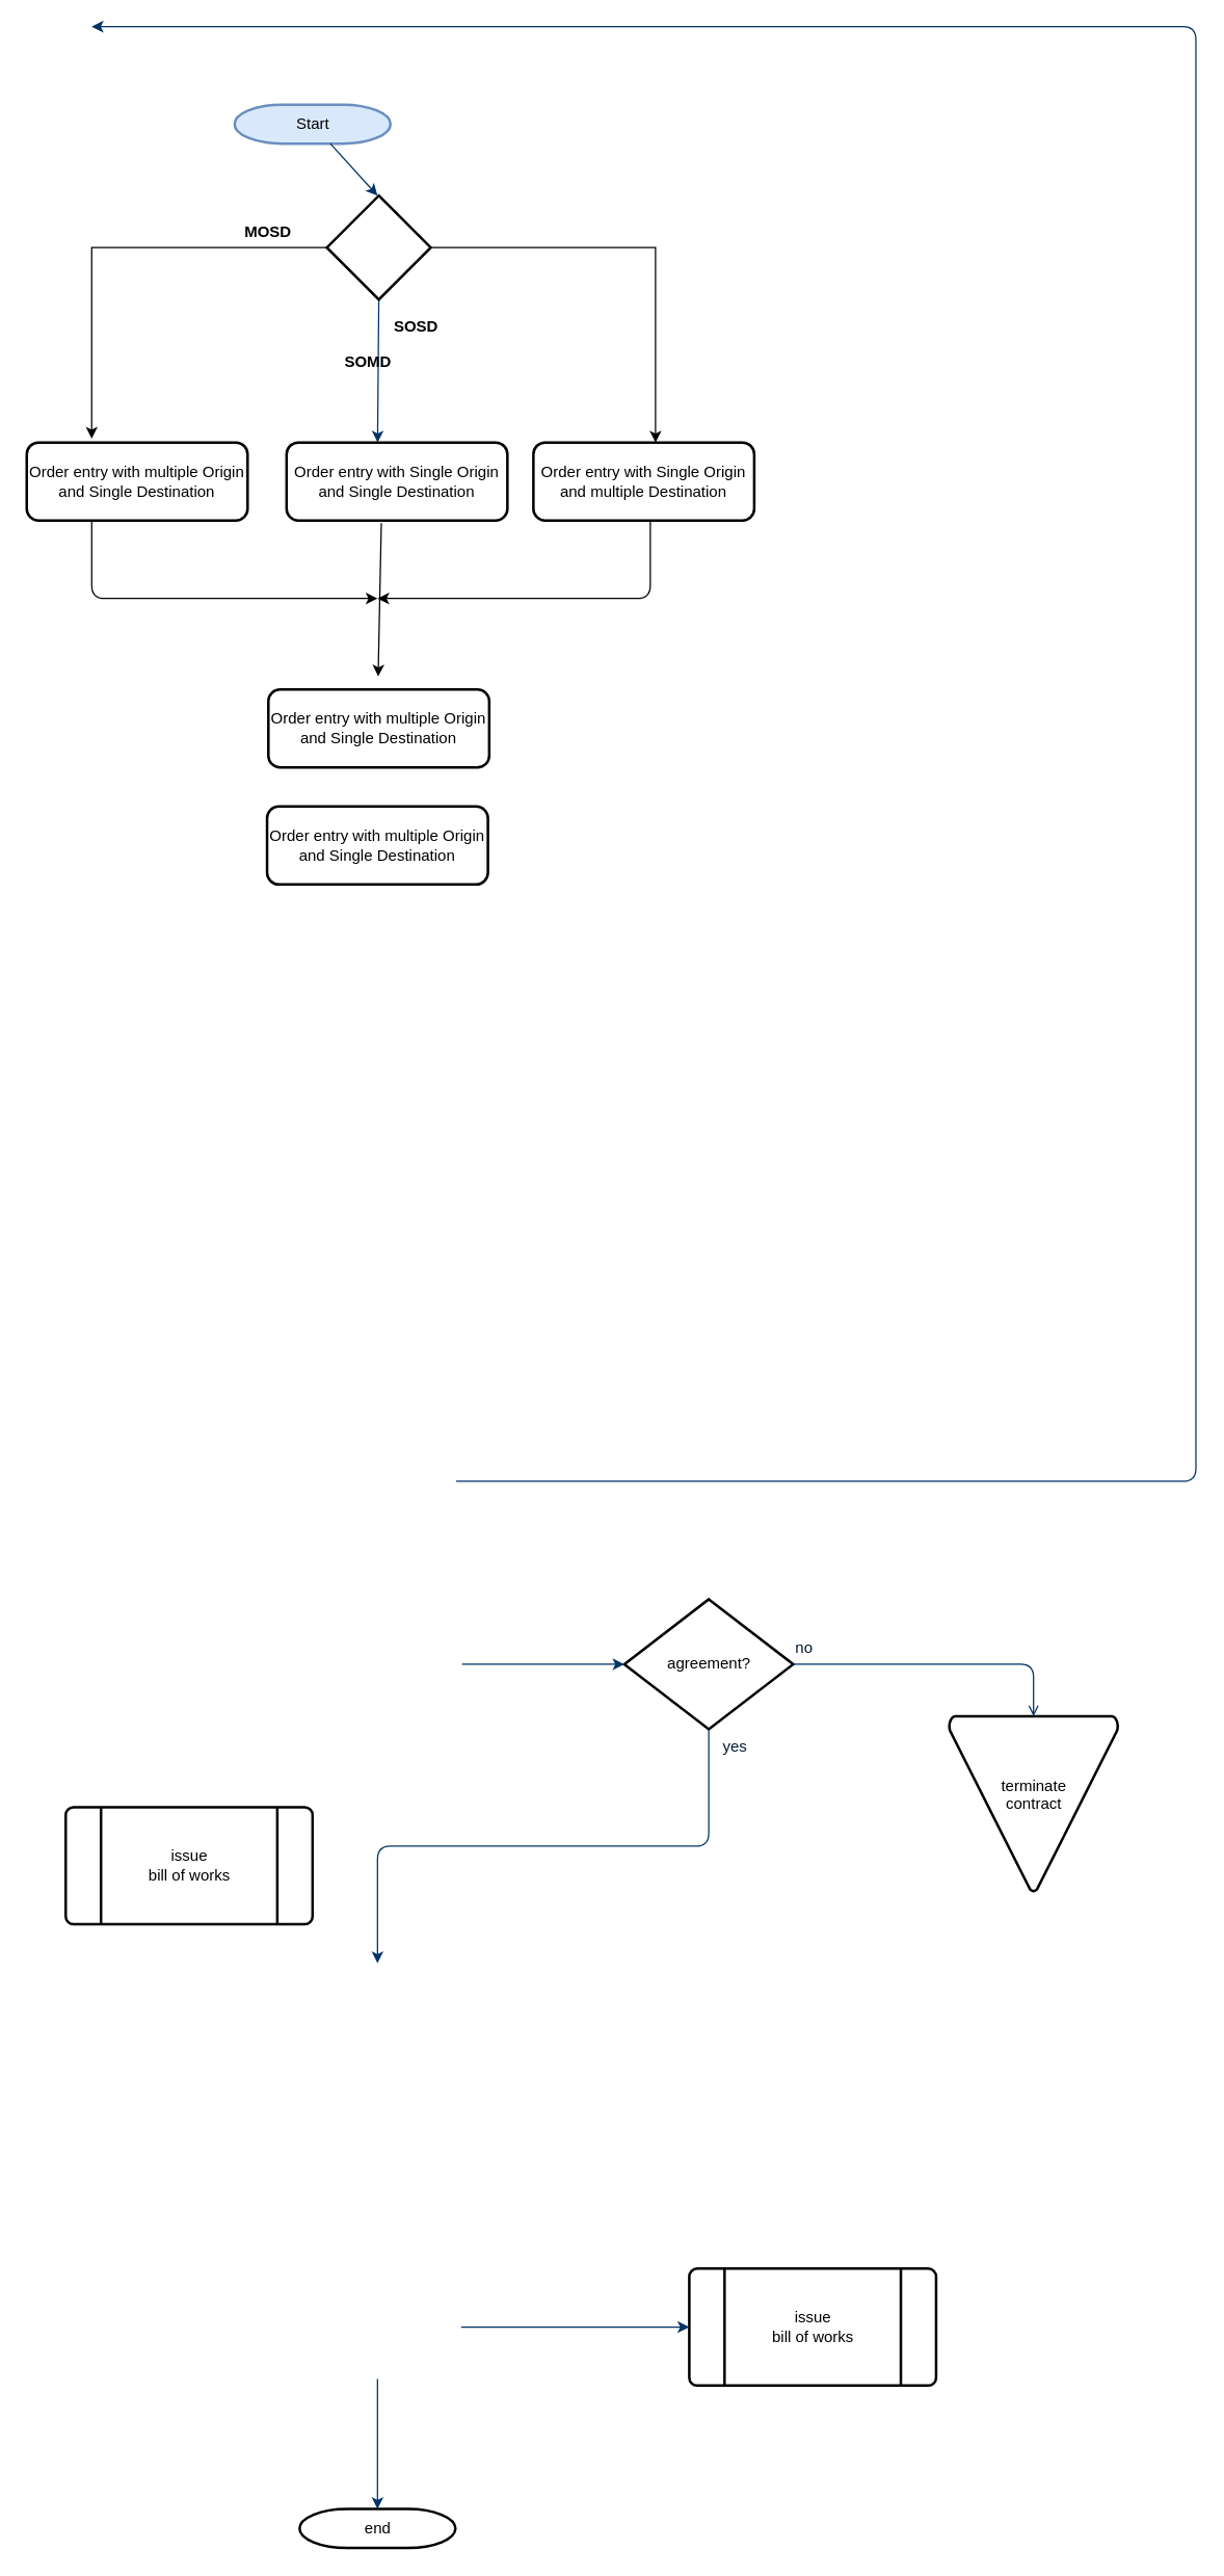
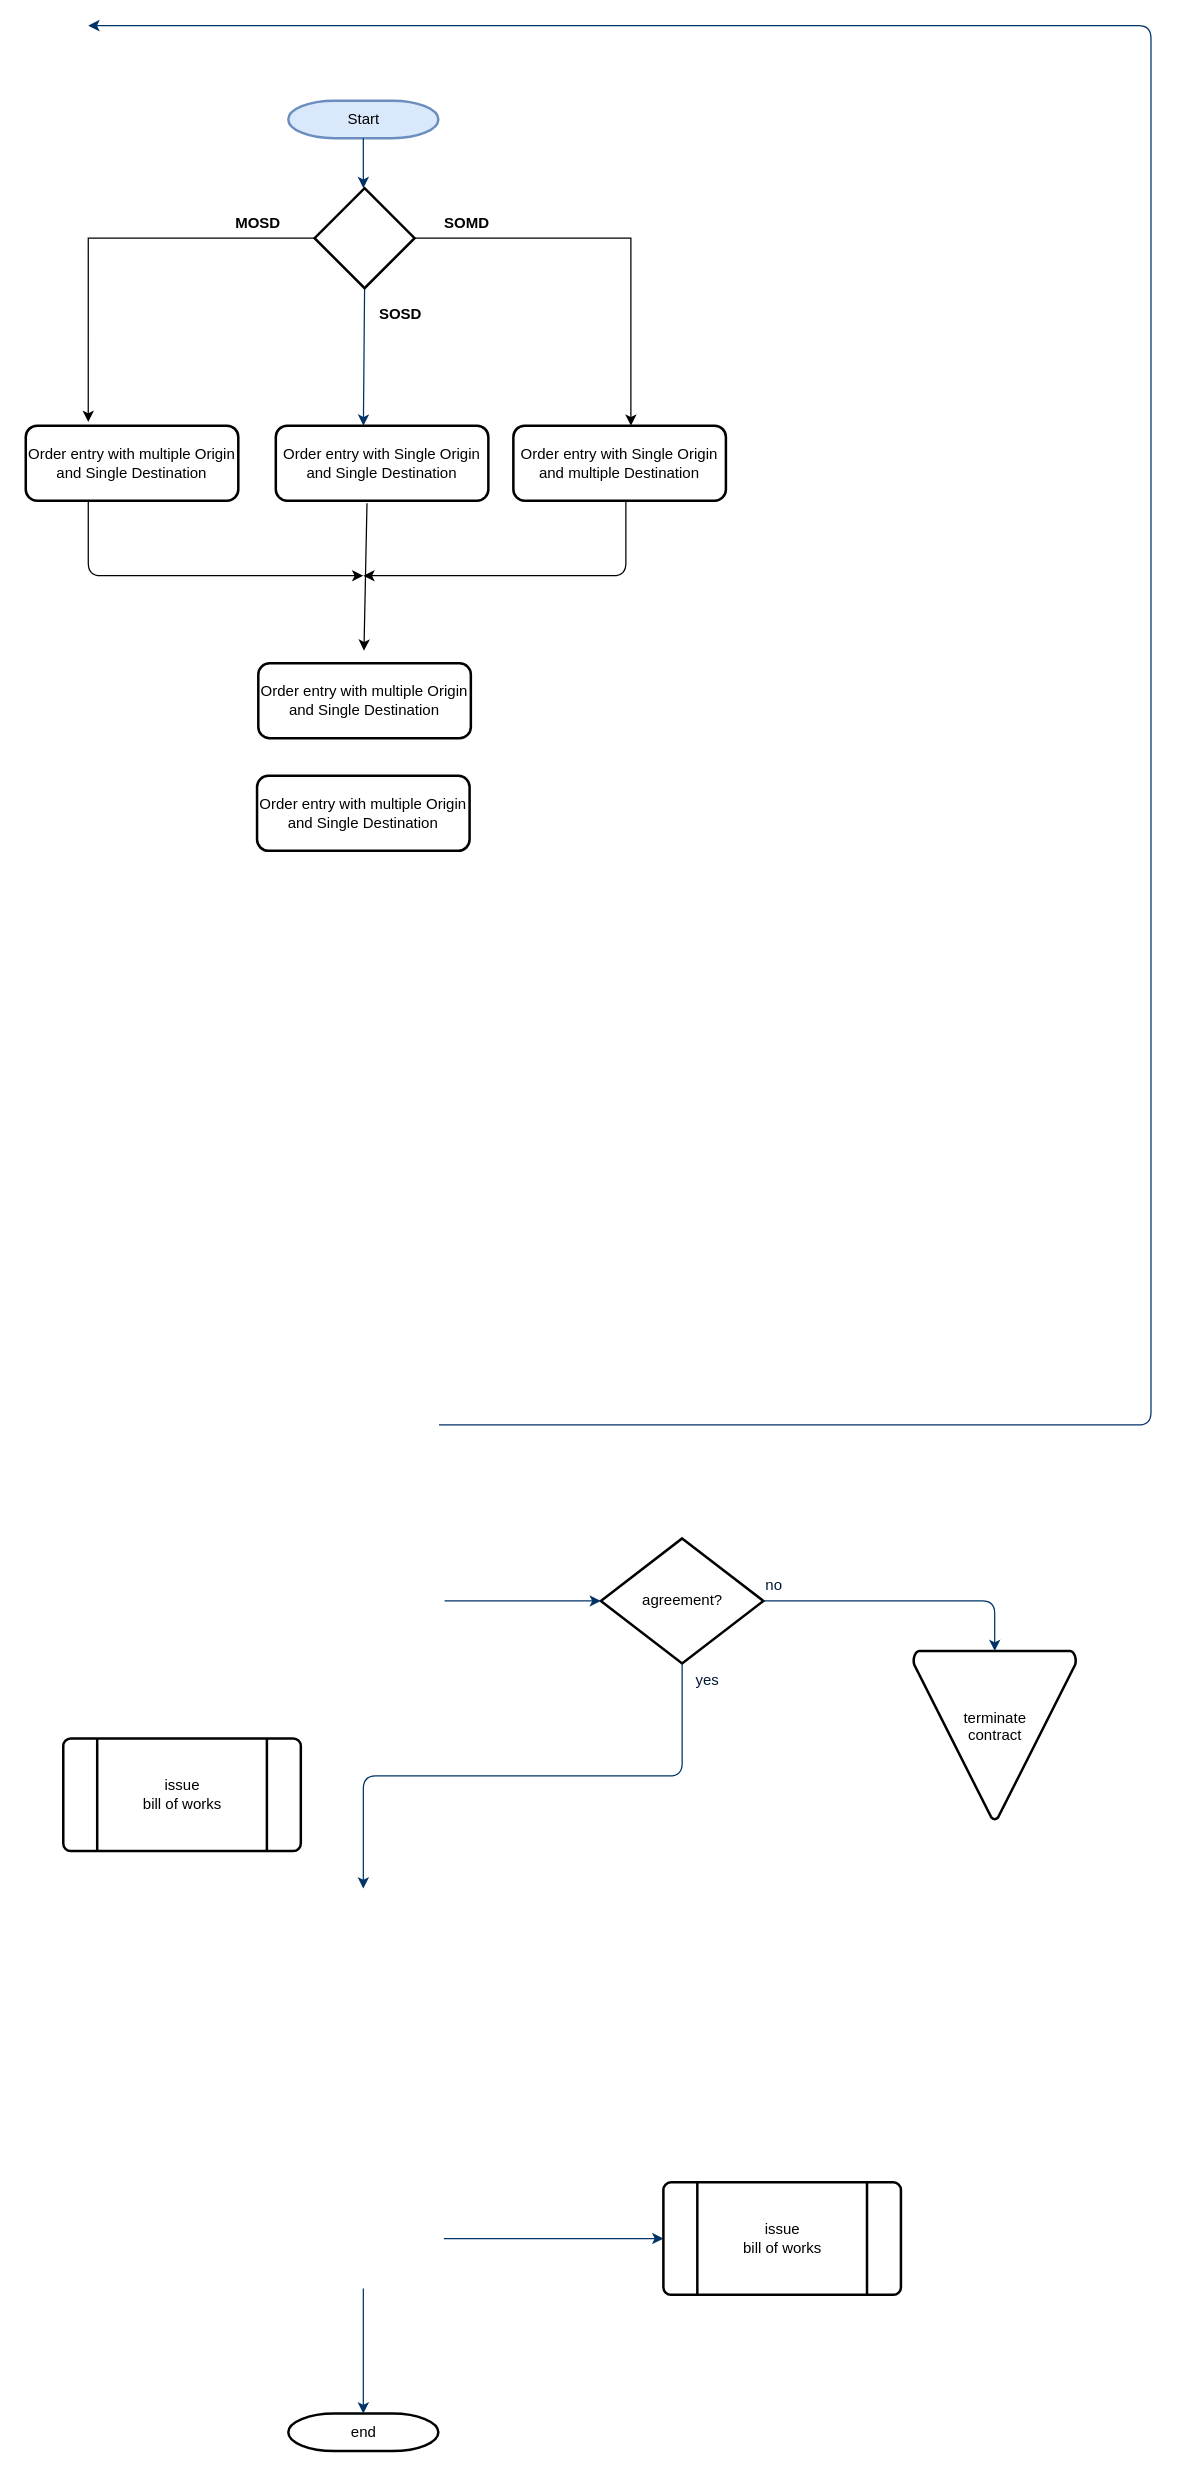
  <mxCell id="0" />
  <mxCell id="1" parent="0" />
- <mxCell id="2" value="Start" style="shape=mxgraph.flowchart.terminator;strokeWidth=2;gradientDirection=north;fontStyle=0;html=1;fillColor=#dae8fc;strokeColor=#6c8ebf;" parent="1" vertex="1"><mxGeometry x="180" y="80" width="120" height="30" as="geometry" /></mxCell>
+ <mxCell id="2" value="Start" style="shape=mxgraph.flowchart.terminator;strokeWidth=2;gradientDirection=north;fontStyle=0;html=1;fillColor=#dae8fc;strokeColor=#6c8ebf;" parent="1" vertex="1"><mxGeometry x="230" y="80" width="120" height="30" as="geometry" /></mxCell>
  <mxCell id="3" style="fontStyle=1;strokeColor=#003366;strokeWidth=1;html=1;" parent="1" source="2" edge="1"><mxGeometry relative="1" as="geometry"><mxPoint x="290" y="150" as="targetPoint" /></mxGeometry></mxCell>
  <mxCell id="4" style="fontStyle=1;strokeColor=#003366;strokeWidth=1;html=1;exitX=0.5;exitY=1;exitDx=0;exitDy=0;entryX=0.412;entryY=0;entryDx=0;entryDy=0;entryPerimeter=0;" parent="1" target="24" edge="1" source="19"><mxGeometry relative="1" as="geometry"><mxPoint x="289.5" y="270" as="sourcePoint" /><mxPoint x="290" y="330" as="targetPoint" /></mxGeometry></mxCell>
  <mxCell id="5" value="agreement?" style="shape=mxgraph.flowchart.decision;strokeWidth=2;gradientColor=none;gradientDirection=north;fontStyle=0;html=1;" parent="1" vertex="1"><mxGeometry x="480" y="1230" width="130" height="100" as="geometry" /></mxCell>
  <mxCell id="6" value="" style="edgeStyle=elbowEdgeStyle;elbow=horizontal;exitX=1;exitY=0.5;exitPerimeter=0;entryX=0;entryY=0.5;entryPerimeter=0;fontStyle=1;strokeColor=#003366;strokeWidth=1;html=1;" parent="1" target="5" edge="1"><mxGeometry width="100" height="100" as="geometry"><mxPoint x="355" y="1280" as="sourcePoint" /><mxPoint x="70" as="targetPoint" y="20" /></mxGeometry></mxCell>
  <mxCell id="7" value="terminate&#10;contract&#10;" style="shape=mxgraph.flowchart.merge_or_storage;strokeWidth=2;gradientColor=none;gradientDirection=north;fontStyle=0;html=1;" parent="1" vertex="1"><mxGeometry x="730" y="1320" width="130" height="135" as="geometry" /></mxCell>
- <mxCell id="8" value="" style="edgeStyle=elbowEdgeStyle;elbow=vertical;exitX=1;exitY=0.5;exitPerimeter=0;entryX=0.5;entryY=0;entryPerimeter=0;fontStyle=1;strokeColor=#003366;strokeWidth=1;html=1;endArrow=open;" parent="1" source="5" target="7" edge="1"><mxGeometry width="100" height="100" as="geometry"><mxPoint y="120" as="sourcePoint" x="-30" /><mxPoint x="70" as="targetPoint" y="20" /><Array as="points"><mxPoint x="710" y="1280" /></Array></mxGeometry></mxCell>
+ <mxCell id="8" value="" style="edgeStyle=elbowEdgeStyle;elbow=vertical;exitX=1;exitY=0.5;exitPerimeter=0;entryX=0.5;entryY=0;entryPerimeter=0;fontStyle=1;strokeColor=#003366;strokeWidth=1;html=1;" parent="1" source="5" target="7" edge="1"><mxGeometry width="100" height="100" as="geometry"><mxPoint y="120" as="sourcePoint" x="-30" /><mxPoint x="70" as="targetPoint" y="20" /><Array as="points"><mxPoint x="710" y="1280" /></Array></mxGeometry></mxCell>
  <mxCell id="9" value="" style="edgeStyle=elbowEdgeStyle;elbow=vertical;exitX=0.5;exitY=1;exitPerimeter=0;entryX=0.5;entryY=0;entryPerimeter=0;fontStyle=1;strokeColor=#003366;strokeWidth=1;html=1;" parent="1" source="5" edge="1"><mxGeometry width="100" height="100" as="geometry"><mxPoint y="120" as="sourcePoint" x="-30" /><mxPoint x="290" y="1510" as="targetPoint" /></mxGeometry></mxCell>
  <mxCell id="10" value="issue&#10;bill of works" style="shape=mxgraph.flowchart.predefined_process;strokeWidth=2;gradientColor=none;gradientDirection=north;fontStyle=0;html=1;" parent="1" vertex="1"><mxGeometry x="530" y="1745" width="190" height="90" as="geometry" /></mxCell>
  <mxCell id="11" value="end" style="shape=mxgraph.flowchart.terminator;strokeWidth=2;gradientColor=none;gradientDirection=north;fontStyle=0;html=1;" parent="1" vertex="1"><mxGeometry x="230" y="1930" width="120" height="30" as="geometry" /></mxCell>
  <mxCell id="12" value="" style="edgeStyle=elbowEdgeStyle;elbow=vertical;exitX=0.5;exitY=1;exitPerimeter=0;entryX=0.5;entryY=0;entryPerimeter=0;fontStyle=1;strokeColor=#003366;strokeWidth=1;html=1;" parent="1" target="11" edge="1"><mxGeometry width="100" height="100" as="geometry"><mxPoint x="290" y="1830" as="sourcePoint" /><mxPoint x="70" as="targetPoint" y="20" /></mxGeometry></mxCell>
  <mxCell id="13" value="" style="edgeStyle=elbowEdgeStyle;elbow=vertical;exitX=0.905;exitY=0.5;exitPerimeter=0;entryX=0;entryY=0.5;entryPerimeter=0;fontStyle=1;strokeColor=#003366;strokeWidth=1;html=1;" parent="1" target="10" edge="1"><mxGeometry width="100" height="100" as="geometry"><mxPoint x="354.395" y="1790" as="sourcePoint" /><mxPoint x="70" as="targetPoint" y="20" /></mxGeometry></mxCell>
  <mxCell id="14" value="" style="edgeStyle=elbowEdgeStyle;elbow=horizontal;exitX=1;exitY=0.5;exitPerimeter=0;entryX=0.905;entryY=0.5;entryPerimeter=0;fontStyle=1;strokeColor=#003366;strokeWidth=1;html=1;" parent="1" edge="1"><mxGeometry width="100" height="100" as="geometry"><mxPoint x="350.5" y="1139.25" as="sourcePoint" /><mxPoint x="70" as="targetPoint" y="20" /><Array as="points"><mxPoint x="920" y="1340" /></Array></mxGeometry></mxCell>
  <mxCell id="15" value="yes" style="text;fontColor=#001933;fontStyle=0;html=1;strokeColor=none;gradientColor=none;fillColor=none;strokeWidth=2;align=center;" parent="1" vertex="1"><mxGeometry x="545" y="1330" width="40" height="26" as="geometry" /></mxCell>
  <mxCell id="16" value="no" style="text;fontColor=#001933;fontStyle=0;html=1;strokeColor=none;gradientColor=none;fillColor=none;strokeWidth=2;" parent="1" vertex="1"><mxGeometry x="610" y="1254" width="40" height="26" as="geometry" /></mxCell>
  <mxCell id="17" style="edgeStyle=orthogonalEdgeStyle;rounded=0;orthogonalLoop=1;jettySize=auto;html=1;exitX=1;exitY=0.5;exitDx=0;exitDy=0;entryX=0.553;entryY=0;entryDx=0;entryDy=0;entryPerimeter=0;" edge="1" parent="1" source="19" target="23"><mxGeometry relative="1" as="geometry"><mxPoint x="500" y="310" as="targetPoint" /></mxGeometry></mxCell>
  <mxCell id="18" style="edgeStyle=orthogonalEdgeStyle;rounded=0;orthogonalLoop=1;jettySize=auto;html=1;entryX=0.294;entryY=-0.05;entryDx=0;entryDy=0;entryPerimeter=0;" edge="1" parent="1" source="19" target="25"><mxGeometry relative="1" as="geometry"><mxPoint x="70" y="310" as="targetPoint" /></mxGeometry></mxCell>
  <mxCell id="19" value="" style="rhombus;whiteSpace=wrap;html=1;strokeWidth=2;" parent="1" vertex="1"><mxGeometry x="251" y="150" width="80" height="80" as="geometry" /></mxCell>
  <mxCell id="20" value="&lt;b&gt;SOSD&lt;/b&gt;" style="text;html=1;strokeColor=none;fillColor=none;align=center;verticalAlign=middle;whiteSpace=wrap;rounded=0;" vertex="1" parent="1"><mxGeometry x="300" y="241" width="40" height="20" as="geometry" /></mxCell>
- <mxCell id="21" value="&lt;b&gt;SOMD&lt;/b&gt;" style="text;html=1;strokeColor=none;fillColor=none;align=center;verticalAlign=middle;whiteSpace=wrap;rounded=0;" vertex="1" parent="1"><mxGeometry x="263" y="268" width="40" height="20" as="geometry" /></mxCell>
+ <mxCell id="21" value="&lt;b&gt;SOMD&lt;/b&gt;" style="text;html=1;strokeColor=none;fillColor=none;align=center;verticalAlign=middle;whiteSpace=wrap;rounded=0;" vertex="1" parent="1"><mxGeometry x="353" y="168" width="40" height="20" as="geometry" /></mxCell>
  <mxCell id="22" value="&lt;b&gt;MOSD&lt;/b&gt;" style="text;html=1;strokeColor=none;fillColor=none;align=center;verticalAlign=middle;whiteSpace=wrap;rounded=0;" vertex="1" parent="1"><mxGeometry x="186" y="168" width="40" height="20" as="geometry" /></mxCell>
  <mxCell id="23" value="Order entry with Single Origin and multiple Destination" style="rounded=1;whiteSpace=wrap;html=1;strokeWidth=2;" vertex="1" parent="1"><mxGeometry x="410" y="340" width="170" height="60" as="geometry" /></mxCell>
  <mxCell id="24" value="Order entry with Single Origin and Single Destination" style="rounded=1;whiteSpace=wrap;html=1;strokeWidth=2;" vertex="1" parent="1"><mxGeometry x="220" y="340" width="170" height="60" as="geometry" /></mxCell>
  <mxCell id="25" value="Order entry with multiple Origin and Single Destination" style="rounded=1;whiteSpace=wrap;html=1;strokeWidth=2;" vertex="1" parent="1"><mxGeometry x="20" y="340" width="170" height="60" as="geometry" /></mxCell>
  <mxCell id="26" value="" style="endArrow=classic;html=1;" edge="1" parent="1"><mxGeometry width="50" height="50" relative="1" as="geometry"><mxPoint x="70" y="400" as="sourcePoint" /><mxPoint x="290" y="460" as="targetPoint" /><Array as="points"><mxPoint x="70" y="460" /></Array></mxGeometry></mxCell>
  <mxCell id="27" value="" style="endArrow=classic;html=1;exitX=0.429;exitY=1.033;exitDx=0;exitDy=0;exitPerimeter=0;" edge="1" parent="1" source="24"><mxGeometry width="50" height="50" relative="1" as="geometry"><mxPoint x="291" y="410" as="sourcePoint" /><mxPoint x="290.5" y="520" as="targetPoint" /></mxGeometry></mxCell>
  <mxCell id="28" value="" style="endArrow=classic;html=1;" edge="1" parent="1"><mxGeometry width="50" height="50" relative="1" as="geometry"><mxPoint x="500" y="400" as="sourcePoint" /><mxPoint x="290" y="460" as="targetPoint" /><Array as="points"><mxPoint x="500" y="460" /></Array></mxGeometry></mxCell>
  <mxCell id="29" value="issue&#10;bill of works" style="shape=mxgraph.flowchart.predefined_process;strokeWidth=2;gradientColor=none;gradientDirection=north;fontStyle=0;html=1;" vertex="1" parent="1"><mxGeometry x="50" y="1390" width="190" height="90" as="geometry" /></mxCell>
  <mxCell id="30" value="Order entry with multiple Origin and Single Destination" style="rounded=1;whiteSpace=wrap;html=1;strokeWidth=2;" vertex="1" parent="1"><mxGeometry x="206" y="530" width="170" height="60" as="geometry" /></mxCell>
  <mxCell id="31" value="Order entry with multiple Origin and Single Destination" style="rounded=1;whiteSpace=wrap;html=1;strokeWidth=2;" vertex="1" parent="1"><mxGeometry x="205" y="620" width="170" height="60" as="geometry" /></mxCell>
